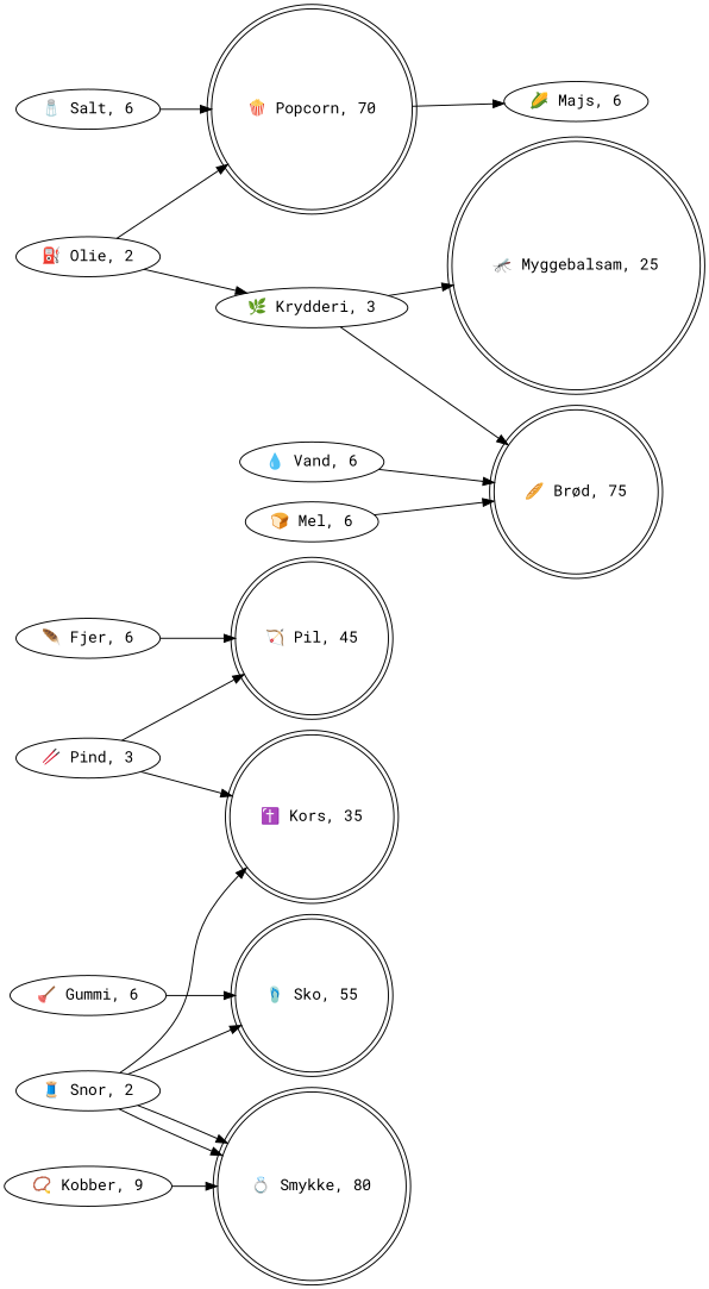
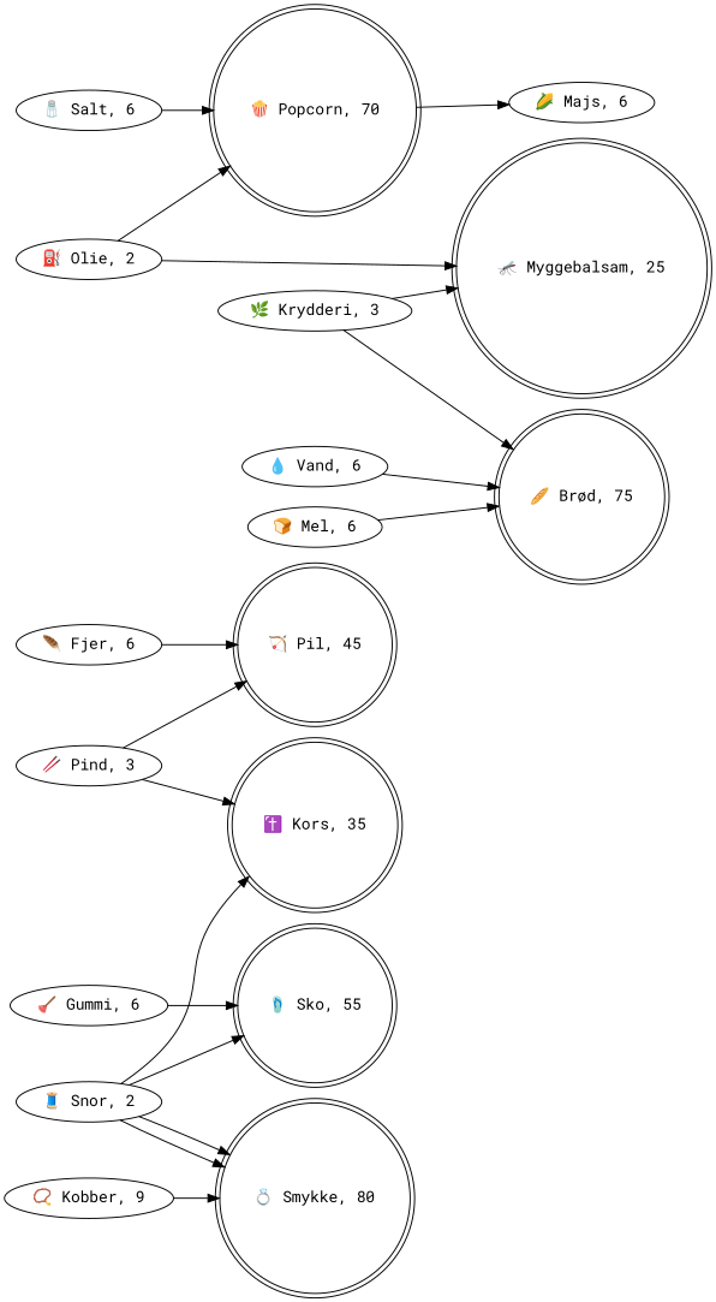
  digraph {
    fontname="Roboto Mono"
    rankdir=LR
    node [fontname="Roboto Mono"]
    edge [fontname="Roboto Mono"]
    n1 [label="🥢 Pind, 3"]
    n2 [label="🏹 Pil, 45" shape=doublecircle]
    n3 [label="✝️ Kors, 35" shape=doublecircle]
    n4 [label="🪶 Fjer, 6"]
    n5 [label="🧵 Snor, 2"]
    n6 [label="🩴 Sko, 55" shape=doublecircle]
    n7 [label="💍 Smykke, 80" shape=doublecircle]
    n8 [label="📿 Kobber, 9"]
    n9 [label="🪠 Gummi, 6"]
    n10 [label="🧂 Salt, 6"]
    n11 [label="🍿 Popcorn, 70" shape=doublecircle]
    n12 [label="🌽 Majs, 6"]
    n13 [label="⛽ Olie, 2"]
    n14 [label="🦟 Myggebalsam, 25" shape=doublecircle]
    n15 [label="🌿 Krydderi, 3"]
    n16 [label="🥖 Brød, 75" shape=doublecircle]
    n17 [label="💧 Vand, 6"]
    n18 [label="🍞 Mel, 6"]
    n1 -> n2
    n1 -> n3
    n4 -> n2
    n5 -> n3
    n5 -> n6
    n5 -> n7
    n5 -> n7
    n8 -> n7
    n9 -> n6
    n10 -> n11
    n11 -> n12
    n13 -> n11
-   n13 -> n15
+   n13 -> n14
    n15 -> n14
    n15 -> n16
    n17 -> n16
    n18 -> n16
  }
